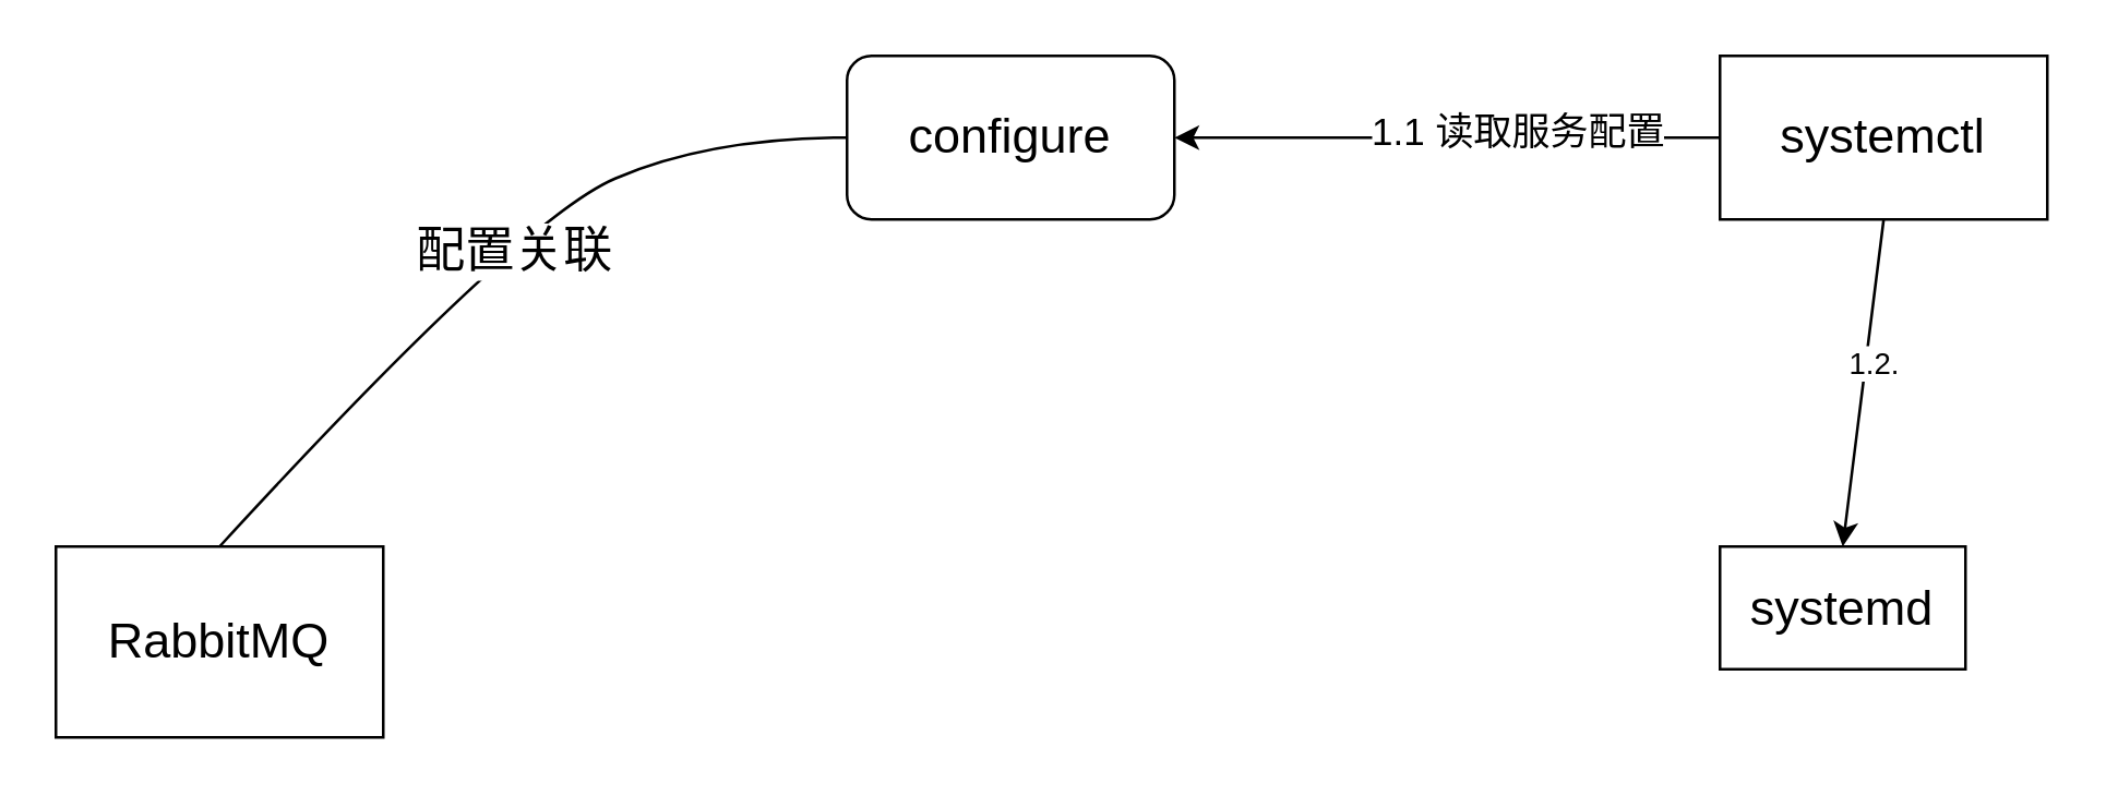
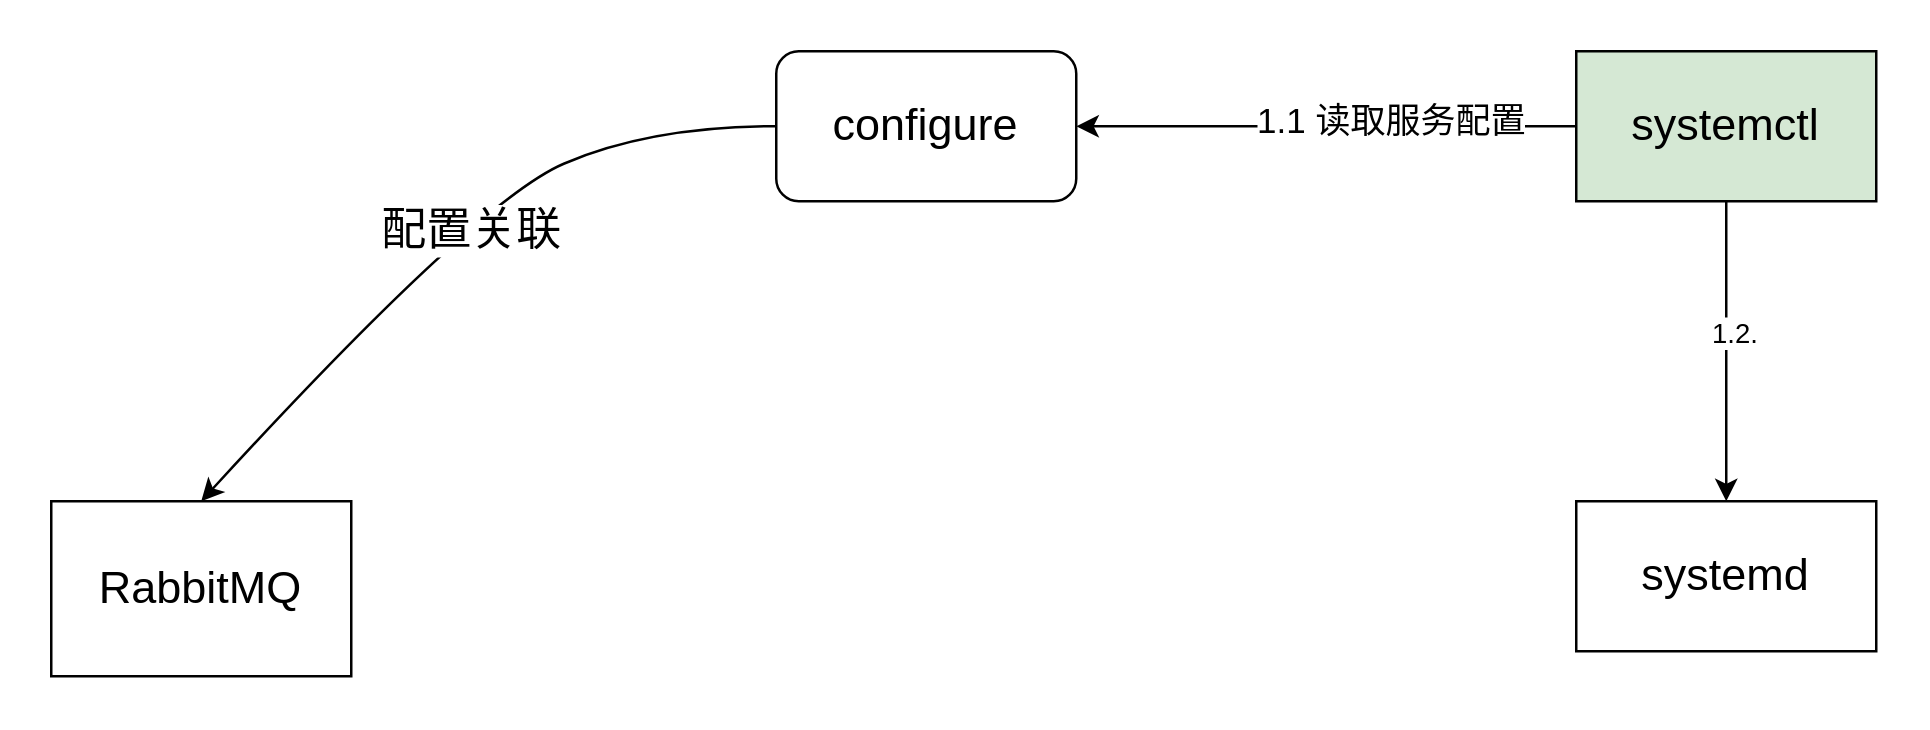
  <mxCell id="0" />
  <mxCell id="1" parent="0" />
- <mxCell id="2" value="&lt;font style=&quot;font-size: 18px;&quot;&gt;systemctl&lt;/font&gt;" style="rounded=0;whiteSpace=wrap;html=1;" vertex="1" parent="1"><mxGeometry x="630" y="20" width="120" height="60" as="geometry" /></mxCell>
- <mxCell id="3" value="&lt;font style=&quot;font-size: 18px;&quot;&gt;systemd&lt;/font&gt;" style="rounded=0;whiteSpace=wrap;html=1;" vertex="1" parent="1"><mxGeometry x="630" y="200" width="90" height="45" as="geometry" /></mxCell>
+ <mxCell id="2" value="&lt;font style=&quot;font-size: 18px;&quot;&gt;systemctl&lt;/font&gt;" style="rounded=0;whiteSpace=wrap;html=1;fillColor=#d5e8d4;" vertex="1" parent="1"><mxGeometry x="630" y="20" width="120" height="60" as="geometry" /></mxCell>
+ <mxCell id="3" value="&lt;font style=&quot;font-size: 18px;&quot;&gt;systemd&lt;/font&gt;" style="rounded=0;whiteSpace=wrap;html=1;" vertex="1" parent="1"><mxGeometry x="630" y="200" width="120" height="60" as="geometry" /></mxCell>
  <mxCell id="4" value="&lt;font style=&quot;font-size: 18px;&quot;&gt;RabbitMQ&lt;/font&gt;" style="rounded=0;whiteSpace=wrap;html=1;" vertex="1" parent="1"><mxGeometry x="20" y="200" width="120" height="70" as="geometry" /></mxCell>
  <mxCell id="5" value="&lt;font style=&quot;font-size: 18px;&quot;&gt;configure&lt;/font&gt;" style="rounded=1;whiteSpace=wrap;html=1;" vertex="1" parent="1"><mxGeometry x="310" y="20" width="120" height="60" as="geometry" /></mxCell>
- <mxCell id="6" value="" style="curved=1;endArrow=none;html=1;rounded=0;exitX=0;exitY=0.5;exitDx=0;exitDy=0;entryX=0.5;entryY=0;entryDx=0;entryDy=0;" edge="1" parent="1" source="5" target="4"><mxGeometry width="50" height="50" relative="1" as="geometry"><mxPoint x="190" y="80" as="sourcePoint" /><mxPoint x="240" y="30" as="targetPoint" /><Array as="points"><mxPoint x="260" y="50" /><mxPoint x="190" y="80" /></Array></mxGeometry></mxCell>
+ <mxCell id="6" value="" style="curved=1;endArrow=classic;html=1;rounded=0;exitX=0;exitY=0.5;exitDx=0;exitDy=0;entryX=0.5;entryY=0;entryDx=0;entryDy=0;" edge="1" parent="1" source="5" target="4"><mxGeometry width="50" height="50" relative="1" as="geometry"><mxPoint x="190" y="80" as="sourcePoint" /><mxPoint x="240" y="30" as="targetPoint" /><Array as="points"><mxPoint x="260" y="50" /><mxPoint x="190" y="80" /></Array></mxGeometry></mxCell>
  <mxCell id="7" value="&lt;font style=&quot;font-size: 18px;&quot;&gt;配置关联&lt;/font&gt;" style="edgeLabel;html=1;align=center;verticalAlign=middle;resizable=0;points=[];" vertex="1" connectable="0" parent="6"><mxGeometry x="-0.054" y="5" relative="1" as="geometry"><mxPoint x="1" as="offset" /></mxGeometry></mxCell>
  <mxCell id="8" value="" style="endArrow=classic;html=1;rounded=0;exitX=0;exitY=0.5;exitDx=0;exitDy=0;entryX=1;entryY=0.5;entryDx=0;entryDy=0;" edge="1" parent="1" source="2" target="5"><mxGeometry width="50" height="50" relative="1" as="geometry"><mxPoint x="340" y="280" as="sourcePoint" /><mxPoint x="390" y="230" as="targetPoint" /></mxGeometry></mxCell>
  <mxCell id="9" value="&lt;font style=&quot;font-size: 14px;&quot;&gt;1.1 读取服务配置&lt;/font&gt;" style="edgeLabel;html=1;align=center;verticalAlign=middle;resizable=0;points=[];" vertex="1" connectable="0" parent="8"><mxGeometry x="-0.249" y="-3" relative="1" as="geometry"><mxPoint as="offset" /></mxGeometry></mxCell>
  <mxCell id="10" value="" style="endArrow=classic;html=1;rounded=0;entryX=0.5;entryY=0;entryDx=0;entryDy=0;" edge="1" parent="1" target="3"><mxGeometry width="50" height="50" relative="1" as="geometry"><mxPoint x="690" y="80" as="sourcePoint" /><mxPoint x="740" y="30" as="targetPoint" /></mxGeometry></mxCell>
  <mxCell id="11" value="1.2.&amp;nbsp;" style="edgeLabel;html=1;align=center;verticalAlign=middle;resizable=0;points=[];" vertex="1" connectable="0" parent="10"><mxGeometry x="-0.132" y="4" relative="1" as="geometry"><mxPoint as="offset" /></mxGeometry></mxCell>
